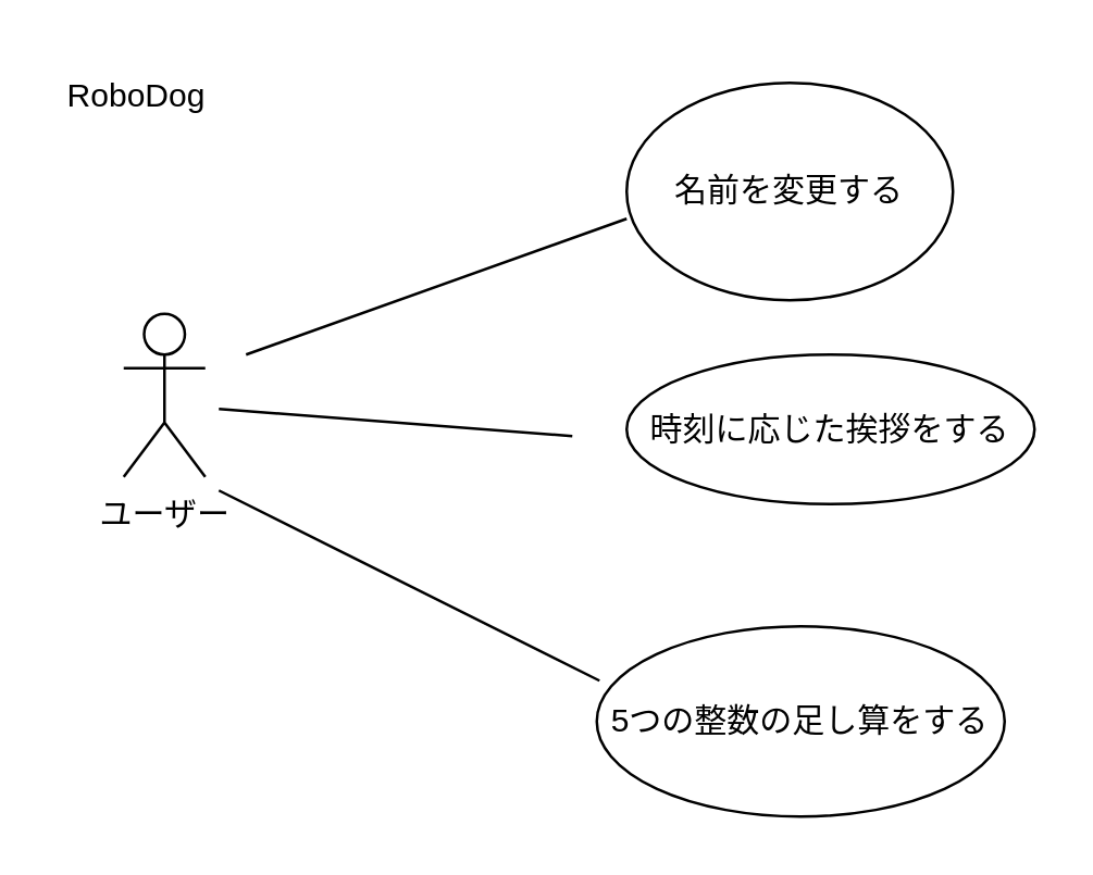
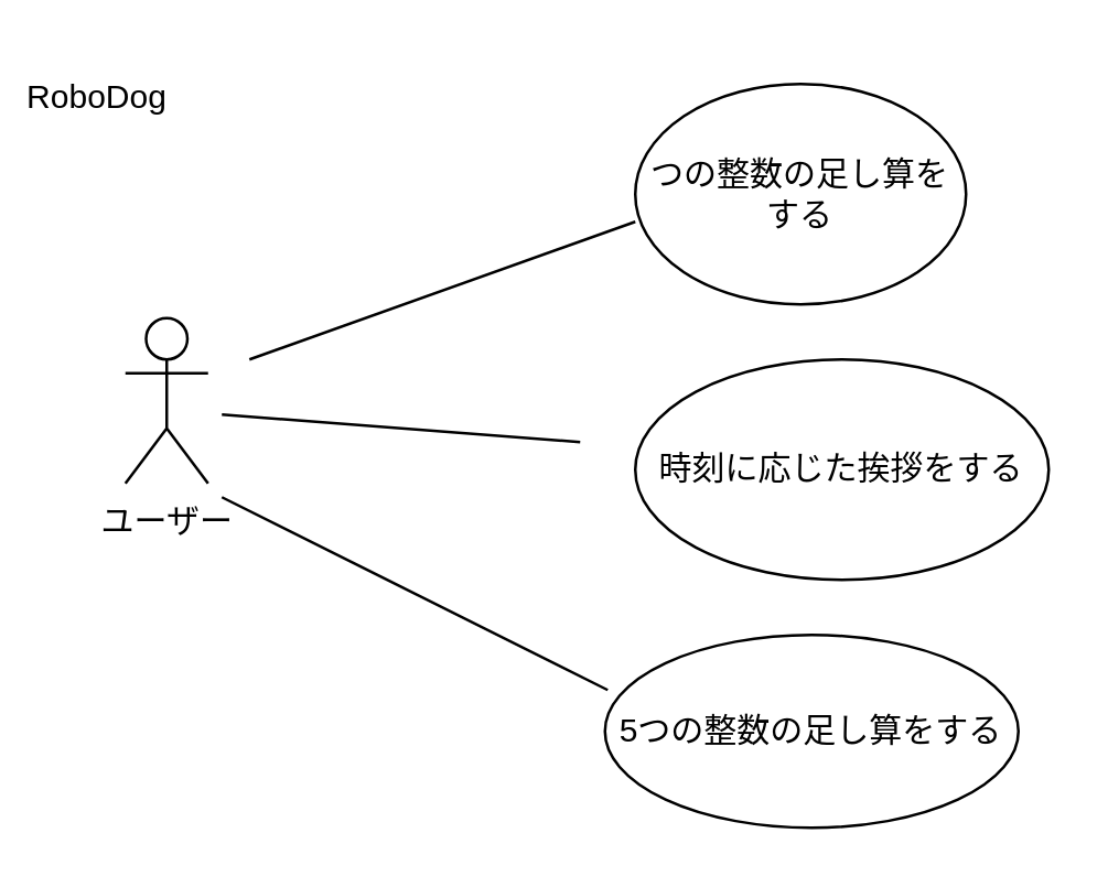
  <mxCell id="0" />
  <mxCell id="1" parent="0" />
- <mxCell id="2" value="RoboDog" style="text;html=1;align=center;verticalAlign=middle;whiteSpace=wrap;rounded=0;" vertex="1" parent="1"><mxGeometry x="20" y="20" width="60" height="30" as="geometry" /></mxCell>
+ <mxCell id="2" value="RoboDog" style="text;html=1;align=center;verticalAlign=middle;whiteSpace=wrap;rounded=0;" vertex="1" parent="1"><mxGeometry x="5" y="20" width="60" height="30" as="geometry" /></mxCell>
  <mxCell id="3" value="ユーザー" style="shape=umlActor;verticalLabelPosition=bottom;verticalAlign=top;html=1;outlineConnect=0;" vertex="1" parent="1"><mxGeometry x="45" y="115" width="30" height="60" as="geometry" /></mxCell>
- <mxCell id="4" value="名前を変更する" style="ellipse;whiteSpace=wrap;html=1;" vertex="1" parent="1"><mxGeometry x="230" y="30" width="120" height="80" as="geometry" /></mxCell>
- <mxCell id="5" value="時刻に応じた挨拶をする" style="ellipse;whiteSpace=wrap;html=1;" vertex="1" parent="1"><mxGeometry x="230" y="130" width="150" height="55" as="geometry" /></mxCell>
+ <mxCell id="4" value="つの整数の足し算をする" style="ellipse;whiteSpace=wrap;html=1;" vertex="1" parent="1"><mxGeometry x="230" y="30" width="120" height="80" as="geometry" /></mxCell>
+ <mxCell id="5" value="時刻に応じた挨拶をする" style="ellipse;whiteSpace=wrap;html=1;" vertex="1" parent="1"><mxGeometry x="230" y="130" width="150" height="80" as="geometry" /></mxCell>
  <mxCell id="6" value="5つの整数の足し算をする" style="ellipse;whiteSpace=wrap;html=1;" vertex="1" parent="1"><mxGeometry x="219" y="230" width="150" height="70" as="geometry" /></mxCell>
  <mxCell id="7" value="" style="endArrow=none;html=1;rounded=0;entryX=0;entryY=0.625;entryDx=0;entryDy=0;entryPerimeter=0;" edge="1" parent="1" target="4"><mxGeometry width="50" height="50" relative="1" as="geometry"><mxPoint x="90" y="130" as="sourcePoint" /><mxPoint x="140" y="80" as="targetPoint" /></mxGeometry></mxCell>
  <mxCell id="8" value="" style="endArrow=none;html=1;rounded=0;" edge="1" parent="1"><mxGeometry width="50" height="50" relative="1" as="geometry"><mxPoint x="80" y="150" as="sourcePoint" /><mxPoint x="210" y="160" as="targetPoint" /></mxGeometry></mxCell>
  <mxCell id="9" value="" style="endArrow=none;html=1;rounded=0;entryX=0;entryY=0.625;entryDx=0;entryDy=0;entryPerimeter=0;" edge="1" parent="1"><mxGeometry width="50" height="50" relative="1" as="geometry"><mxPoint x="80" y="180" as="sourcePoint" /><mxPoint x="220" y="250" as="targetPoint" /></mxGeometry></mxCell>
